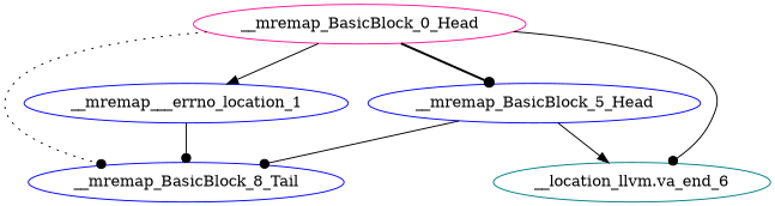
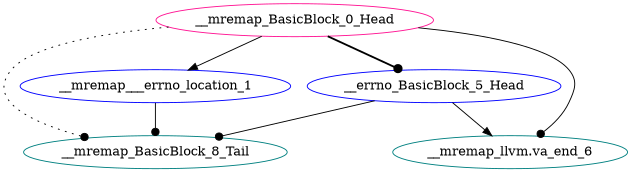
  digraph {
    node [color=teal]
    edge [arrowhead=dot style=solid]
    __mremap_BasicBlock_0_Head [color=deeppink]
-   __mremap_BasicBlock_8_Tail [color=blue]
-   "__mremap_llvm.va_end_6" [label="__location_llvm.va_end_6"]
+   __mremap_BasicBlock_8_Tail
+   "__mremap_llvm.va_end_6"
    __mremap___errno_location_1 [color=blue]
-   __mremap_BasicBlock_5_Head [color=blue]
+   __mremap_BasicBlock_5_Head [color=blue label=__errno_BasicBlock_5_Head]
    __mremap_BasicBlock_0_Head -> __mremap_BasicBlock_8_Tail [style=dotted]
    __mremap_BasicBlock_0_Head -> "__mremap_llvm.va_end_6"
    __mremap_BasicBlock_0_Head -> __mremap___errno_location_1 [arrowhead=normal]
    __mremap_BasicBlock_0_Head -> __mremap_BasicBlock_5_Head [style=bold]
    __mremap___errno_location_1 -> __mremap_BasicBlock_8_Tail
    __mremap_BasicBlock_5_Head -> __mremap_BasicBlock_8_Tail
    __mremap_BasicBlock_5_Head -> "__mremap_llvm.va_end_6" [arrowhead=normal]
  }
